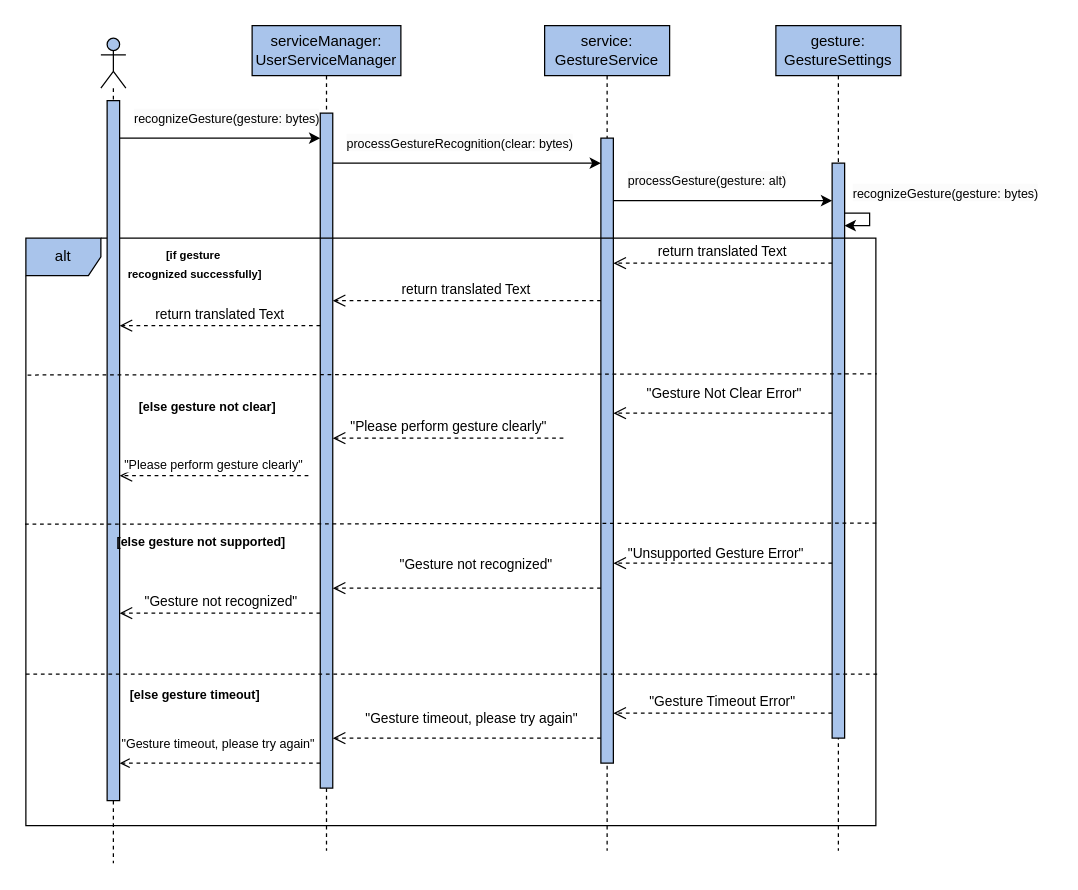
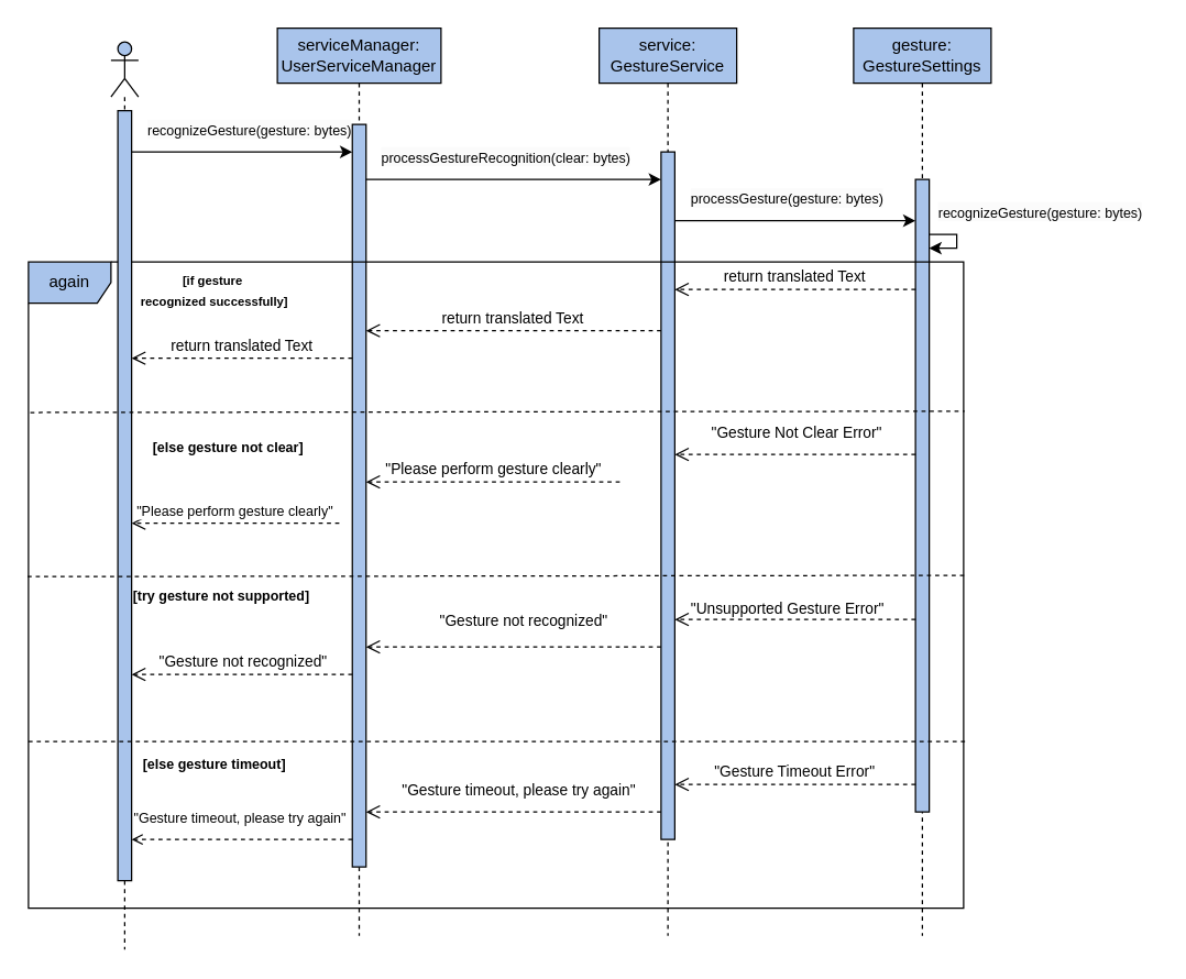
  <mxCell id="0" />
  <mxCell id="1" parent="0" />
  <mxCell id="2" value="&lt;span style=&quot;color: rgb(0, 0, 0); font-family: Helvetica; font-style: normal; font-variant-ligatures: normal; font-variant-caps: normal; font-weight: 400; letter-spacing: normal; orphans: 2; text-align: center; text-indent: 0px; text-transform: none; widows: 2; word-spacing: 0px; -webkit-text-stroke-width: 0px; white-space: nowrap; background-color: rgb(255, 255, 255); text-decoration-thickness: initial; text-decoration-style: initial; text-decoration-color: initial; float: none; display: inline !important;&quot;&gt;&lt;font style=&quot;font-size: 10px;&quot;&gt;&quot;Gesture timeout, please try again&quot;&lt;/font&gt;&lt;/span&gt;" style="text;whiteSpace=wrap;html=1;" vertex="1" parent="1"><mxGeometry x="95" y="580" width="170" height="20" as="geometry" /></mxCell>
  <mxCell id="3" value="gesture: GestureSettings" style="shape=umlLifeline;perimeter=lifelinePerimeter;whiteSpace=wrap;html=1;container=1;dropTarget=0;collapsible=0;recursiveResize=0;outlineConnect=0;portConstraint=eastwest;newEdgeStyle={&quot;curved&quot;:0,&quot;rounded&quot;:0};fillColor=light-dark(#A9C4EB,var(--ge-dark-color, #121212));" parent="1" vertex="1"><mxGeometry x="620" y="20" width="100" height="660" as="geometry" /></mxCell>
  <mxCell id="4" style="edgeStyle=orthogonalEdgeStyle;rounded=0;orthogonalLoop=1;jettySize=auto;html=1;curved=0;" parent="3" target="3" edge="1"><mxGeometry relative="1" as="geometry"><mxPoint x="49.912" y="170" as="sourcePoint" /><Array as="points"><mxPoint x="70" y="140" /></Array></mxGeometry></mxCell>
  <mxCell id="5" value="" style="html=1;points=[[0,0,0,0,5],[0,1,0,0,-5],[1,0,0,0,5],[1,1,0,0,-5]];perimeter=orthogonalPerimeter;outlineConnect=0;targetShapes=umlLifeline;portConstraint=eastwest;newEdgeStyle={&quot;curved&quot;:0,&quot;rounded&quot;:0};fillColor=light-dark(#A9C4EB,var(--ge-dark-color, #121212));" parent="3" vertex="1"><mxGeometry x="45" y="110" width="10" height="460" as="geometry" /></mxCell>
  <mxCell id="6" style="edgeStyle=orthogonalEdgeStyle;rounded=0;orthogonalLoop=1;jettySize=auto;html=1;curved=0;" edge="1" parent="3" source="5" target="5"><mxGeometry relative="1" as="geometry"><Array as="points"><mxPoint x="75" y="150" /><mxPoint x="80" y="160" /></Array></mxGeometry></mxCell>
  <mxCell id="7" value="serviceManager: UserServiceManager" style="shape=umlLifeline;perimeter=lifelinePerimeter;whiteSpace=wrap;html=1;container=1;dropTarget=0;collapsible=0;recursiveResize=0;outlineConnect=0;portConstraint=eastwest;newEdgeStyle={&quot;curved&quot;:0,&quot;rounded&quot;:0};fillColor=light-dark(#A9C4EB,var(--ge-dark-color, #121212));" parent="1" vertex="1"><mxGeometry x="201" y="20" width="119" height="660" as="geometry" /></mxCell>
  <mxCell id="8" value="" style="html=1;points=[[0,0,0,0,5],[0,1,0,0,-5],[1,0,0,0,5],[1,1,0,0,-5]];perimeter=orthogonalPerimeter;outlineConnect=0;targetShapes=umlLifeline;portConstraint=eastwest;newEdgeStyle={&quot;curved&quot;:0,&quot;rounded&quot;:0};fillColor=light-dark(#A9C4EB,var(--ge-dark-color, #121212));" parent="7" vertex="1"><mxGeometry x="54.5" y="70" width="10" height="540" as="geometry" /></mxCell>
  <mxCell id="9" value="service: GestureService" style="shape=umlLifeline;perimeter=lifelinePerimeter;whiteSpace=wrap;html=1;container=1;dropTarget=0;collapsible=0;recursiveResize=0;outlineConnect=0;portConstraint=eastwest;newEdgeStyle={&quot;curved&quot;:0,&quot;rounded&quot;:0};fillColor=light-dark(#A9C4EB,var(--ge-dark-color, #121212));" parent="1" vertex="1"><mxGeometry x="435" y="20" width="100" height="660" as="geometry" /></mxCell>
  <mxCell id="10" value="" style="html=1;points=[[0,0,0,0,5],[0,1,0,0,-5],[1,0,0,0,5],[1,1,0,0,-5]];perimeter=orthogonalPerimeter;outlineConnect=0;targetShapes=umlLifeline;portConstraint=eastwest;newEdgeStyle={&quot;curved&quot;:0,&quot;rounded&quot;:0};fillColor=light-dark(#A9C4EB,var(--ge-dark-color, #121212));" parent="9" vertex="1"><mxGeometry x="45" y="90" width="10" height="500" as="geometry" /></mxCell>
  <mxCell id="11" style="edgeStyle=orthogonalEdgeStyle;rounded=0;orthogonalLoop=1;jettySize=auto;html=1;curved=0;" parent="1" source="10" edge="1" target="5"><mxGeometry relative="1" as="geometry"><mxPoint x="670" y="160" as="targetPoint" /><Array as="points"><mxPoint x="590" y="160" /><mxPoint x="590" y="160" /></Array></mxGeometry></mxCell>
  <mxCell id="12" value="return translated Text" style="html=1;verticalAlign=bottom;endArrow=open;dashed=1;endSize=8;curved=0;rounded=0;" parent="1" edge="1" target="10" source="5"><mxGeometry relative="1" as="geometry"><mxPoint x="645" y="210" as="sourcePoint" /><mxPoint x="460" y="210" as="targetPoint" /><Array as="points"><mxPoint x="550" y="210" /></Array></mxGeometry></mxCell>
  <mxCell id="13" value="return translated Text" style="html=1;verticalAlign=bottom;endArrow=open;dashed=1;endSize=8;curved=0;rounded=0;" parent="1" edge="1" target="8" source="10"><mxGeometry x="0.004" relative="1" as="geometry"><mxPoint x="450" y="230" as="sourcePoint" /><mxPoint x="255" y="230" as="targetPoint" /><Array as="points"><mxPoint x="400" y="240" /></Array><mxPoint as="offset" /></mxGeometry></mxCell>
- <mxCell id="14" value="alt" style="shape=umlFrame;whiteSpace=wrap;html=1;pointerEvents=0;fillColor=light-dark(#A9C4EB,var(--ge-dark-color, #121212));" parent="1" vertex="1"><mxGeometry x="20" y="190" width="680" height="470" as="geometry" /></mxCell>
+ <mxCell id="14" value="again" style="shape=umlFrame;whiteSpace=wrap;html=1;pointerEvents=0;fillColor=light-dark(#A9C4EB,var(--ge-dark-color, #121212));" parent="1" vertex="1"><mxGeometry x="20" y="190" width="680" height="470" as="geometry" /></mxCell>
  <mxCell id="15" value="" style="shape=umlLifeline;perimeter=lifelinePerimeter;whiteSpace=wrap;html=1;container=1;dropTarget=0;collapsible=0;recursiveResize=0;outlineConnect=0;portConstraint=eastwest;newEdgeStyle={&quot;curved&quot;:0,&quot;rounded&quot;:0};participant=umlActor;fillColor=light-dark(#A9C4EB,var(--ge-dark-color, #121212));" parent="1" vertex="1"><mxGeometry x="80" y="30" width="20" height="660" as="geometry" /></mxCell>
  <mxCell id="16" value="" style="html=1;points=[[0,0,0,0,5],[0,1,0,0,-5],[1,0,0,0,5],[1,1,0,0,-5]];perimeter=orthogonalPerimeter;outlineConnect=0;targetShapes=umlLifeline;portConstraint=eastwest;newEdgeStyle={&quot;curved&quot;:0,&quot;rounded&quot;:0};fillColor=light-dark(#A9C4EB,var(--ge-dark-color, #121212));" parent="15" vertex="1"><mxGeometry x="5" y="50" width="10" height="560" as="geometry" /></mxCell>
  <mxCell id="17" value="return translated Text" style="html=1;verticalAlign=bottom;endArrow=open;dashed=1;endSize=8;curved=0;rounded=0;" parent="1" edge="1" source="8"><mxGeometry x="0.004" relative="1" as="geometry"><mxPoint x="246" y="260" as="sourcePoint" /><mxPoint x="95" y="260" as="targetPoint" /><mxPoint as="offset" /></mxGeometry></mxCell>
  <mxCell id="18" value="" style="html=1;verticalAlign=bottom;endArrow=open;dashed=1;endSize=8;curved=0;rounded=0;" parent="1" edge="1" target="10" source="5"><mxGeometry x="0.086" y="-40" relative="1" as="geometry"><mxPoint x="640" y="340" as="sourcePoint" /><mxPoint x="460" y="340" as="targetPoint" /><Array as="points"><mxPoint x="580" y="330" /></Array><mxPoint as="offset" /></mxGeometry></mxCell>
  <mxCell id="19" value="&quot;Please perform gesture clearly&quot;" style="html=1;verticalAlign=bottom;endArrow=open;dashed=1;endSize=8;curved=0;rounded=0;" parent="1" edge="1" target="8"><mxGeometry relative="1" as="geometry"><mxPoint x="450" y="350" as="sourcePoint" /><mxPoint x="256" y="350" as="targetPoint" /></mxGeometry></mxCell>
  <mxCell id="20" value="" style="html=1;verticalAlign=bottom;endArrow=open;dashed=1;endSize=8;curved=0;rounded=0;" parent="1" edge="1" target="10" source="5"><mxGeometry x="-0.029" y="-20" relative="1" as="geometry"><mxPoint x="645" y="460" as="sourcePoint" /><mxPoint x="460" y="460" as="targetPoint" /><Array as="points"><mxPoint x="580" y="450" /></Array><mxPoint as="offset" /></mxGeometry></mxCell>
  <mxCell id="21" value="&quot;Gesture not recognized&quot;" style="html=1;verticalAlign=bottom;endArrow=open;dashed=1;endSize=8;curved=0;rounded=0;" parent="1" edge="1" target="8" source="10"><mxGeometry x="-0.068" y="-10" relative="1" as="geometry"><mxPoint x="450" y="480" as="sourcePoint" /><mxPoint x="256" y="480" as="targetPoint" /><Array as="points"><mxPoint x="380" y="470" /></Array><mxPoint as="offset" /></mxGeometry></mxCell>
  <mxCell id="22" value="&quot;Gesture not recognized&quot;" style="html=1;verticalAlign=bottom;endArrow=open;dashed=1;endSize=8;curved=0;rounded=0;" parent="1" target="16" edge="1" source="8"><mxGeometry relative="1" as="geometry"><mxPoint x="246" y="500" as="sourcePoint" /><mxPoint x="166" y="500" as="targetPoint" /><Array as="points"><mxPoint x="180" y="490" /></Array></mxGeometry></mxCell>
  <mxCell id="23" value="&quot;Gesture Timeout Error&quot;" style="html=1;verticalAlign=bottom;endArrow=open;dashed=1;endSize=8;curved=0;rounded=0;" parent="1" edge="1" target="10" source="5"><mxGeometry relative="1" as="geometry"><mxPoint x="645" y="580" as="sourcePoint" /><mxPoint x="460" y="580" as="targetPoint" /><Array as="points"><mxPoint x="600" y="570" /></Array></mxGeometry></mxCell>
  <mxCell id="24" value="" style="html=1;verticalAlign=bottom;endArrow=open;dashed=1;endSize=8;curved=0;rounded=0;" parent="1" edge="1" target="8" source="10"><mxGeometry x="-0.458" y="-10" relative="1" as="geometry"><mxPoint x="450" y="600" as="sourcePoint" /><mxPoint x="256" y="600" as="targetPoint" /><Array as="points"><mxPoint x="380" y="590" /></Array><mxPoint as="offset" /></mxGeometry></mxCell>
  <mxCell id="25" value="&lt;font style=&quot;font-size: 10px;&quot;&gt;&quot;Please perform gesture clearly&quot;&lt;/font&gt;" style="html=1;verticalAlign=bottom;endArrow=open;dashed=1;endSize=8;curved=0;rounded=0;" parent="1" target="16" edge="1"><mxGeometry relative="1" as="geometry"><mxPoint x="246" y="380" as="sourcePoint" /><mxPoint x="166" y="380" as="targetPoint" /></mxGeometry></mxCell>
  <mxCell id="26" value="" style="endArrow=none;dashed=1;html=1;rounded=0;exitX=0.002;exitY=0.233;exitDx=0;exitDy=0;exitPerimeter=0;entryX=1.001;entryY=0.231;entryDx=0;entryDy=0;entryPerimeter=0;" parent="1" edge="1" target="14" source="14"><mxGeometry width="50" height="50" relative="1" as="geometry"><mxPoint x="79.405" y="302.82" as="sourcePoint" /><mxPoint x="690" y="297" as="targetPoint" /></mxGeometry></mxCell>
  <mxCell id="27" value="" style="endArrow=none;dashed=1;html=1;rounded=0;entryX=1.003;entryY=0.742;entryDx=0;entryDy=0;entryPerimeter=0;exitX=0;exitY=0.742;exitDx=0;exitDy=0;exitPerimeter=0;" parent="1" edge="1" target="14" source="14"><mxGeometry width="50" height="50" relative="1" as="geometry"><mxPoint x="80.005" y="542.82" as="sourcePoint" /><mxPoint x="676.195" y="540" as="targetPoint" /></mxGeometry></mxCell>
  <mxCell id="28" value="" style="endArrow=none;dashed=1;html=1;rounded=0;entryX=1.002;entryY=0.485;entryDx=0;entryDy=0;entryPerimeter=0;exitX=-0.001;exitY=0.487;exitDx=0;exitDy=0;exitPerimeter=0;" parent="1" edge="1" target="14" source="14"><mxGeometry width="50" height="50" relative="1" as="geometry"><mxPoint x="78.805" y="422.82" as="sourcePoint" /><mxPoint x="674.995" y="420" as="targetPoint" /></mxGeometry></mxCell>
  <mxCell id="29" value="&lt;font style=&quot;font-size: 9px;&quot;&gt;&lt;b&gt;[if gesture&amp;nbsp;&lt;/b&gt;&lt;/font&gt;&lt;div&gt;&lt;font style=&quot;font-size: 9px;&quot;&gt;&lt;b&gt;recognized successfully]&lt;/b&gt;&lt;/font&gt;&lt;/div&gt;" style="text;html=1;align=center;verticalAlign=middle;resizable=0;points=[];autosize=1;strokeColor=none;fillColor=none;" parent="1" vertex="1"><mxGeometry x="90" y="190" width="130" height="40" as="geometry" /></mxCell>
  <mxCell id="30" value="&lt;font style=&quot;font-size: 10px;&quot;&gt;&lt;b style=&quot;&quot;&gt;[else gesture not clear]&lt;/b&gt;&lt;/font&gt;" style="text;html=1;align=center;verticalAlign=middle;resizable=0;points=[];autosize=1;strokeColor=none;fillColor=none;" parent="1" vertex="1"><mxGeometry x="100" y="310" width="130" height="30" as="geometry" /></mxCell>
- <mxCell id="31" value="&lt;font style=&quot;font-size: 10px;&quot;&gt;&lt;b style=&quot;&quot;&gt;[else gesture not supported]&lt;/b&gt;&lt;/font&gt;" style="text;html=1;align=center;verticalAlign=middle;resizable=0;points=[];autosize=1;strokeColor=none;fillColor=none;" parent="1" vertex="1"><mxGeometry x="80" y="418" width="160" height="30" as="geometry" /></mxCell>
+ <mxCell id="31" value="&lt;font style=&quot;font-size: 10px;&quot;&gt;&lt;b style=&quot;&quot;&gt;[try gesture not supported]&lt;/b&gt;&lt;/font&gt;" style="text;html=1;align=center;verticalAlign=middle;resizable=0;points=[];autosize=1;strokeColor=none;fillColor=none;" parent="1" vertex="1"><mxGeometry x="80" y="418" width="160" height="30" as="geometry" /></mxCell>
  <mxCell id="32" value="&lt;font style=&quot;font-size: 10px;&quot;&gt;&lt;b style=&quot;&quot;&gt;[else gesture timeout]&lt;/b&gt;&lt;/font&gt;" style="text;html=1;align=center;verticalAlign=middle;resizable=0;points=[];autosize=1;strokeColor=none;fillColor=none;" parent="1" vertex="1"><mxGeometry x="90" y="540" width="130" height="30" as="geometry" /></mxCell>
  <mxCell id="33" style="edgeStyle=orthogonalEdgeStyle;rounded=0;orthogonalLoop=1;jettySize=auto;html=1;curved=0;dashed=1;endArrow=open;endFill=0;" edge="1" parent="1" source="8" target="16"><mxGeometry relative="1" as="geometry"><Array as="points"><mxPoint x="190" y="610" /><mxPoint x="190" y="610" /></Array></mxGeometry></mxCell>
  <mxCell id="34" style="edgeStyle=orthogonalEdgeStyle;rounded=0;orthogonalLoop=1;jettySize=auto;html=1;curved=0;" edge="1" parent="1" source="16" target="8"><mxGeometry relative="1" as="geometry"><Array as="points"><mxPoint x="210" y="110" /><mxPoint x="210" y="110" /></Array></mxGeometry></mxCell>
  <mxCell id="35" value="&lt;span style=&quot;color: rgb(0, 0, 0); font-family: Helvetica; font-style: normal; font-variant-ligatures: normal; font-variant-caps: normal; font-weight: 400; letter-spacing: normal; orphans: 2; text-align: left; text-indent: 0px; text-transform: none; widows: 2; word-spacing: 0px; -webkit-text-stroke-width: 0px; white-space: normal; background-color: rgb(251, 251, 251); text-decoration-thickness: initial; text-decoration-style: initial; text-decoration-color: initial; float: none; display: inline !important;&quot;&gt;&lt;font style=&quot;font-size: 10px;&quot;&gt;recognizeGesture(gesture: bytes)&lt;/font&gt;&lt;/span&gt;" style="text;whiteSpace=wrap;html=1;" vertex="1" parent="1"><mxGeometry x="105" y="80" width="160" height="20" as="geometry" /></mxCell>
  <mxCell id="36" value="&lt;span style=&quot;color: rgb(0, 0, 0); font-family: Helvetica; font-style: normal; font-variant-ligatures: normal; font-variant-caps: normal; font-weight: 400; letter-spacing: normal; orphans: 2; text-align: left; text-indent: 0px; text-transform: none; widows: 2; word-spacing: 0px; -webkit-text-stroke-width: 0px; white-space: normal; background-color: rgb(251, 251, 251); text-decoration-thickness: initial; text-decoration-style: initial; text-decoration-color: initial; float: none; display: inline !important;&quot;&gt;&lt;font style=&quot;font-size: 10px;&quot;&gt;processGestureRecognition(clear: bytes)&lt;/font&gt;&lt;/span&gt;" style="text;whiteSpace=wrap;html=1;" vertex="1" parent="1"><mxGeometry x="275" y="100" width="260" height="40" as="geometry" /></mxCell>
  <mxCell id="37" style="edgeStyle=orthogonalEdgeStyle;rounded=0;orthogonalLoop=1;jettySize=auto;html=1;curved=0;" edge="1" parent="1" source="8" target="10"><mxGeometry relative="1" as="geometry"><Array as="points"><mxPoint x="360" y="130" /><mxPoint x="360" y="130" /></Array></mxGeometry></mxCell>
- <mxCell id="38" value="&lt;span style=&quot;color: rgb(0, 0, 0); font-family: Helvetica; font-style: normal; font-variant-ligatures: normal; font-variant-caps: normal; font-weight: 400; letter-spacing: normal; orphans: 2; text-align: left; text-indent: 0px; text-transform: none; widows: 2; word-spacing: 0px; -webkit-text-stroke-width: 0px; white-space: normal; background-color: rgb(251, 251, 251); text-decoration-thickness: initial; text-decoration-style: initial; text-decoration-color: initial; float: none; display: inline !important;&quot;&gt;&lt;font style=&quot;font-size: 10px;&quot;&gt;processGesture(gesture: alt)&lt;/font&gt;&lt;/span&gt;" style="text;whiteSpace=wrap;html=1;" vertex="1" parent="1"><mxGeometry x="500" y="130" width="150" height="30" as="geometry" /></mxCell>
+ <mxCell id="38" value="&lt;span style=&quot;color: rgb(0, 0, 0); font-family: Helvetica; font-style: normal; font-variant-ligatures: normal; font-variant-caps: normal; font-weight: 400; letter-spacing: normal; orphans: 2; text-align: left; text-indent: 0px; text-transform: none; widows: 2; word-spacing: 0px; -webkit-text-stroke-width: 0px; white-space: normal; background-color: rgb(251, 251, 251); text-decoration-thickness: initial; text-decoration-style: initial; text-decoration-color: initial; float: none; display: inline !important;&quot;&gt;&lt;font style=&quot;font-size: 10px;&quot;&gt;processGesture(gesture: bytes)&lt;/font&gt;&lt;/span&gt;" style="text;whiteSpace=wrap;html=1;" vertex="1" parent="1"><mxGeometry x="500" y="130" width="150" height="30" as="geometry" /></mxCell>
  <mxCell id="39" value="&lt;span style=&quot;color: rgb(0, 0, 0); font-family: Helvetica; font-style: normal; font-variant-ligatures: normal; font-variant-caps: normal; font-weight: 400; letter-spacing: normal; orphans: 2; text-align: left; text-indent: 0px; text-transform: none; widows: 2; word-spacing: 0px; -webkit-text-stroke-width: 0px; white-space: normal; background-color: rgb(251, 251, 251); text-decoration-thickness: initial; text-decoration-style: initial; text-decoration-color: initial; float: none; display: inline !important;&quot;&gt;&lt;font style=&quot;font-size: 10px;&quot;&gt;recognizeGesture(gesture: bytes)&lt;/font&gt;&lt;/span&gt;" style="text;whiteSpace=wrap;html=1;" vertex="1" parent="1"><mxGeometry x="680" y="140" width="160" height="20" as="geometry" /></mxCell>
  <mxCell id="40" value="&lt;span style=&quot;color: rgb(0, 0, 0); font-family: Helvetica; font-size: 11px; font-style: normal; font-variant-ligatures: normal; font-variant-caps: normal; font-weight: 400; letter-spacing: normal; orphans: 2; text-align: center; text-indent: 0px; text-transform: none; widows: 2; word-spacing: 0px; -webkit-text-stroke-width: 0px; white-space: nowrap; background-color: rgb(255, 255, 255); text-decoration-thickness: initial; text-decoration-style: initial; text-decoration-color: initial; float: none; display: inline !important;&quot;&gt;&quot;Gesture Not Clear Error&quot;&lt;/span&gt;" style="text;whiteSpace=wrap;html=1;" vertex="1" parent="1"><mxGeometry x="515" y="300" width="120" height="30" as="geometry" /></mxCell>
  <mxCell id="41" value="&lt;span style=&quot;color: rgb(0, 0, 0); font-family: Helvetica; font-size: 11px; font-style: normal; font-variant-ligatures: normal; font-variant-caps: normal; font-weight: 400; letter-spacing: normal; orphans: 2; text-align: center; text-indent: 0px; text-transform: none; widows: 2; word-spacing: 0px; -webkit-text-stroke-width: 0px; white-space: nowrap; background-color: rgb(255, 255, 255); text-decoration-thickness: initial; text-decoration-style: initial; text-decoration-color: initial; display: inline !important; float: none;&quot;&gt;&quot;Unsupported Gesture Error&quot;&lt;/span&gt;" style="text;whiteSpace=wrap;html=1;" vertex="1" parent="1"><mxGeometry x="500" y="428" width="140" height="20" as="geometry" /></mxCell>
  <mxCell id="42" value="&lt;span style=&quot;color: rgb(0, 0, 0); font-family: Helvetica; font-size: 11px; font-style: normal; font-variant-ligatures: normal; font-variant-caps: normal; font-weight: 400; letter-spacing: normal; orphans: 2; text-align: center; text-indent: 0px; text-transform: none; widows: 2; word-spacing: 0px; -webkit-text-stroke-width: 0px; white-space: nowrap; background-color: rgb(255, 255, 255); text-decoration-thickness: initial; text-decoration-style: initial; text-decoration-color: initial; display: inline !important; float: none;&quot;&gt;&quot;Gesture timeout, please try again&quot;&lt;/span&gt;" style="text;whiteSpace=wrap;html=1;" vertex="1" parent="1"><mxGeometry x="290" y="560" width="200" height="40" as="geometry" /></mxCell>
